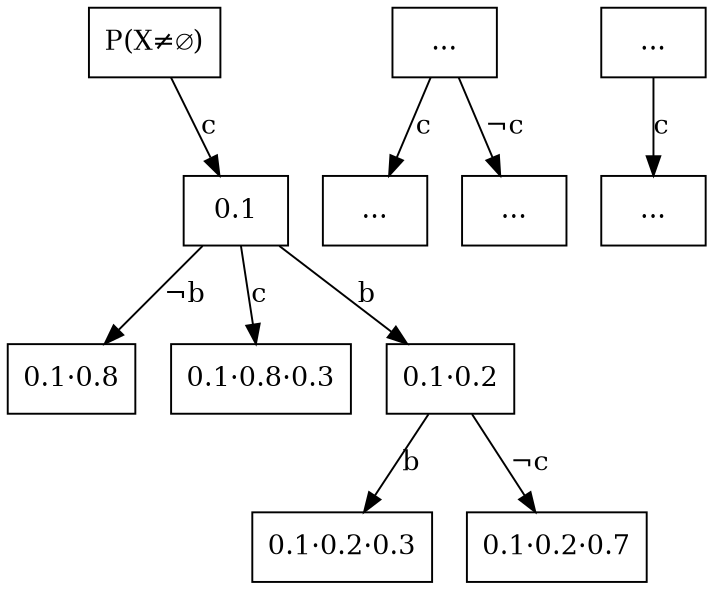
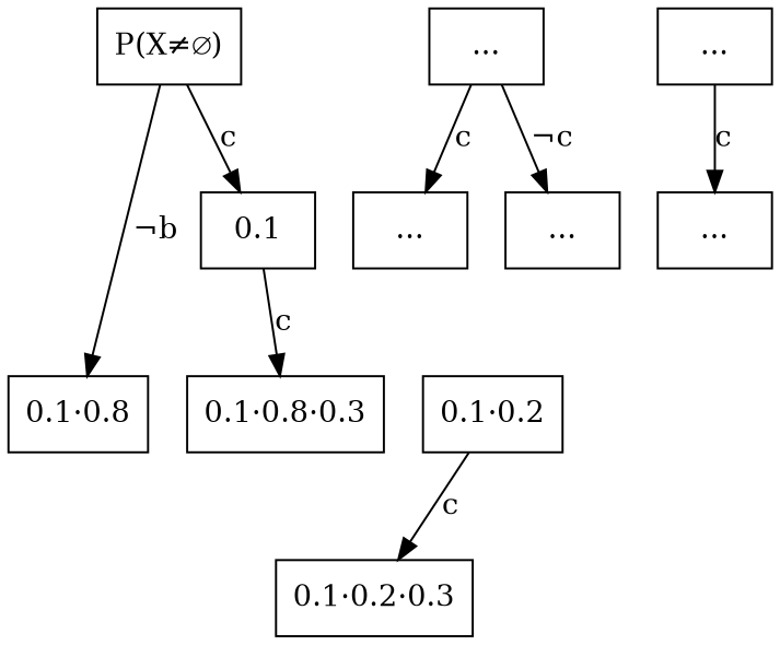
  digraph {
    node [shape=rect]
    n1 [label="P(X≠∅)"]
    n2 [label=0.1]
    n3 [label="0.1·0.2"]
    n4 [label="0.1·0.8"]
    n5 [label="0.1·0.8·0.3"]
    n6 [label="0.1·0.2·0.3"]
-   n7 [label="0.1·0.2·0.7"]
    n8 [label="..."]
    n9 [label="..."]
    n10 [label="..."]
    n11 [label="..."]
    n12 [label="..."]
    n1 -> n2 [label=c]
-   n2 -> n3 [label=b]
-   n2 -> n4 [label="¬b"]
+   n1 -> n4 [label="¬b"]
    n2 -> n5 [label=c]
-   n3 -> n6 [label=b]
-   n3 -> n7 [label="¬c"]
+   n3 -> n6 [label=c]
    n8 -> n9 [label=c]
    n8 -> n10 [label="¬c"]
    n11 -> n12 [label=c]
  }
